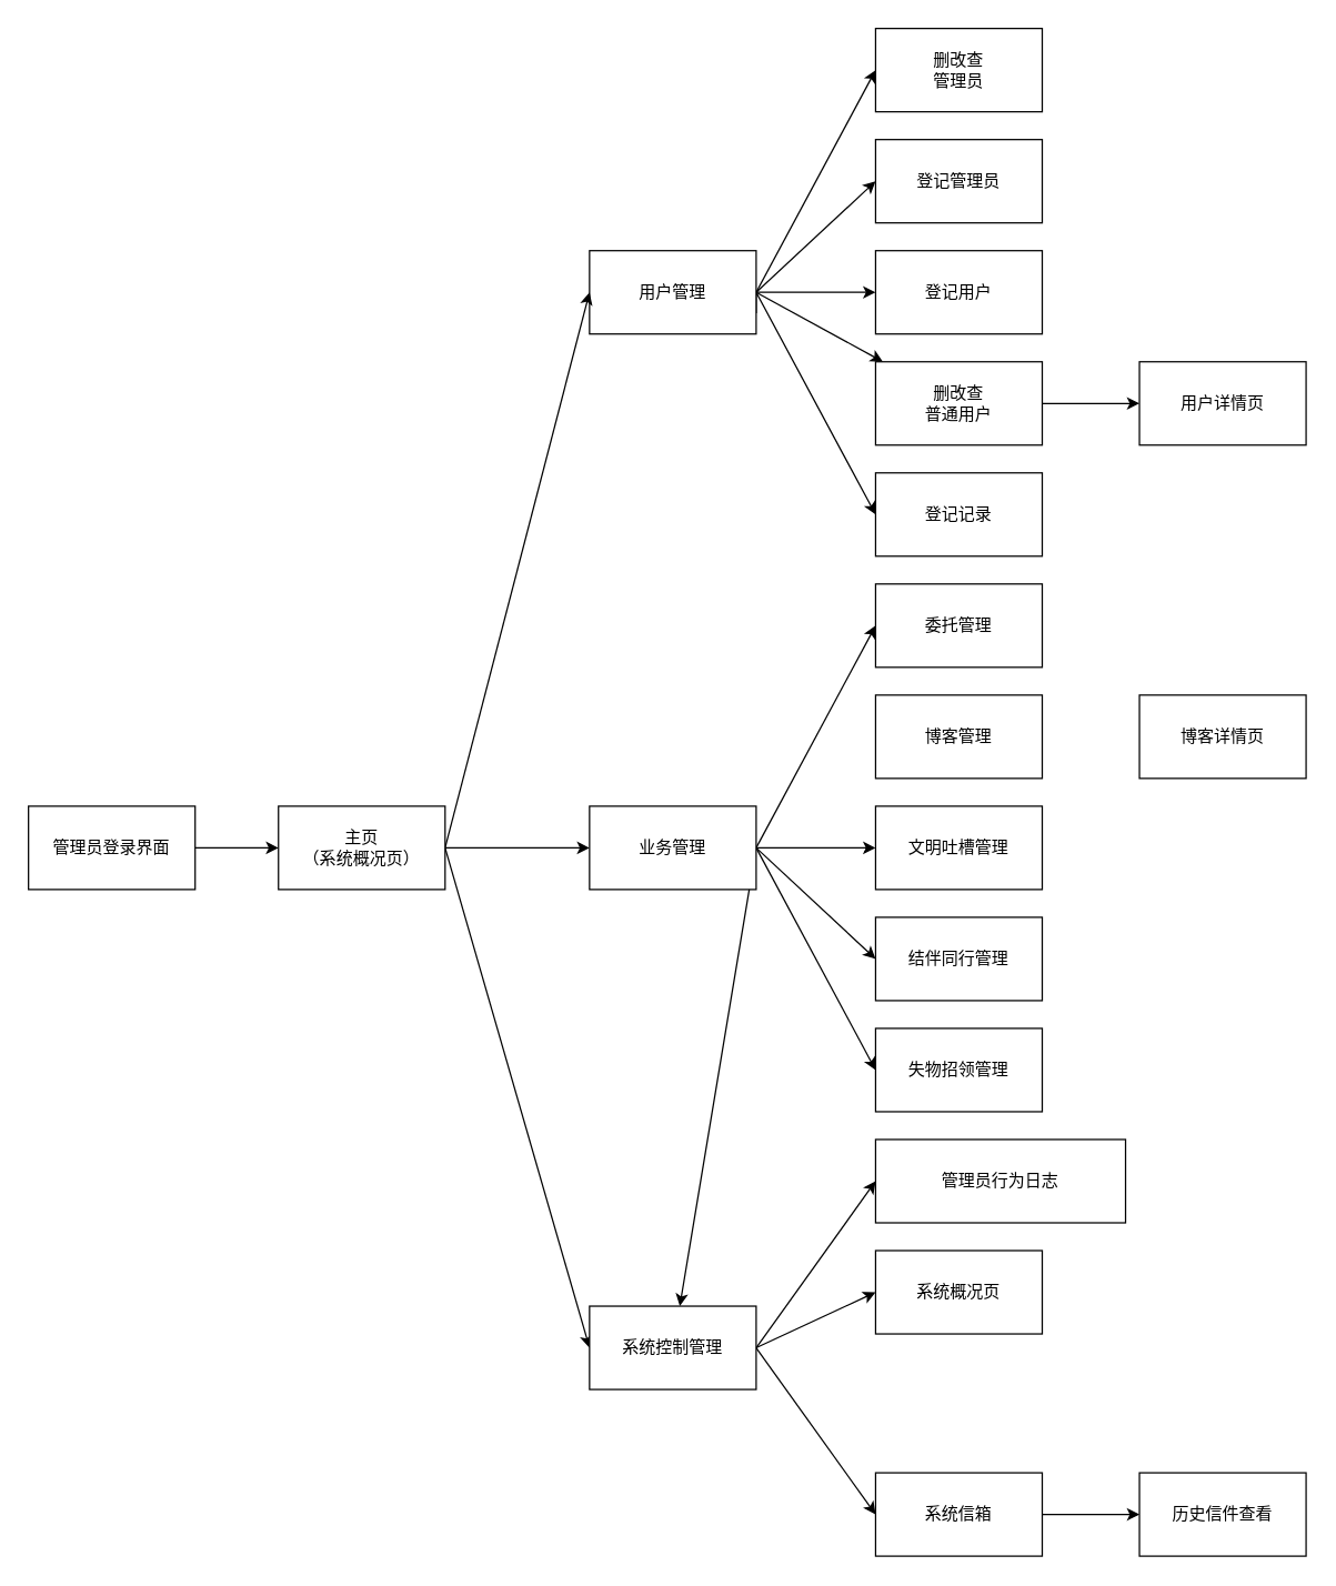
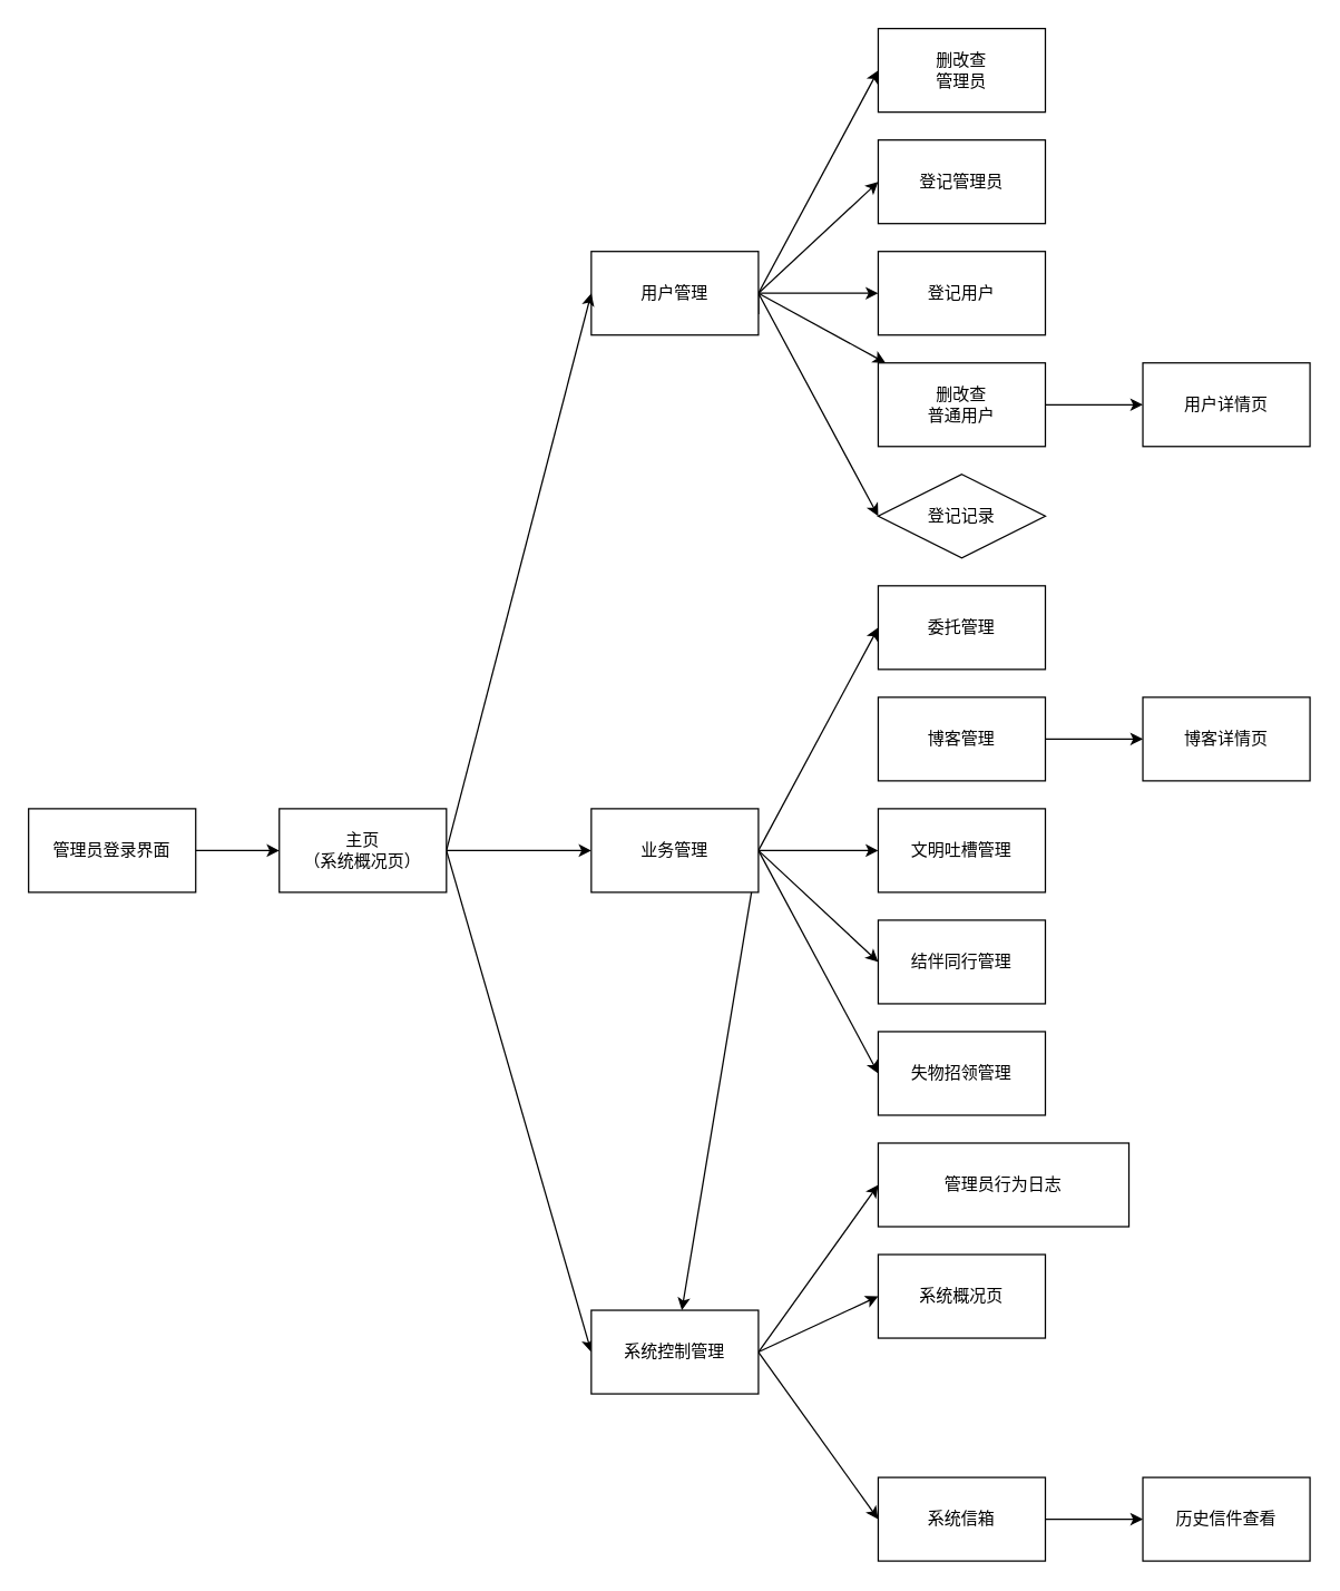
  <mxCell id="0" />
  <mxCell id="1" parent="0" />
  <mxCell id="2" value="" style="edgeStyle=none;rounded=0;orthogonalLoop=1;jettySize=auto;html=1;" edge="1" parent="1" source="3" target="19"><mxGeometry relative="1" as="geometry" /></mxCell>
  <mxCell id="3" value="管理员登录界面" style="rounded=0;whiteSpace=wrap;html=1;" vertex="1" parent="1"><mxGeometry x="20" y="580" width="120" height="60" as="geometry" /></mxCell>
  <mxCell id="4" value="" style="rounded=0;orthogonalLoop=1;jettySize=auto;html=1;exitX=1;exitY=0.5;exitDx=0;exitDy=0;" edge="1" parent="1" source="9" target="26"><mxGeometry relative="1" as="geometry" /></mxCell>
  <mxCell id="5" style="rounded=0;orthogonalLoop=1;jettySize=auto;html=1;exitX=1;exitY=0.75;exitDx=0;exitDy=0;entryX=0;entryY=0.5;entryDx=0;entryDy=0;" edge="1" parent="1" source="9" target="27"><mxGeometry relative="1" as="geometry"><Array as="points"><mxPoint x="544" y="210" /></Array></mxGeometry></mxCell>
  <mxCell id="6" style="edgeStyle=none;rounded=0;orthogonalLoop=1;jettySize=auto;html=1;exitX=1;exitY=0.5;exitDx=0;exitDy=0;entryX=0;entryY=0.5;entryDx=0;entryDy=0;" edge="1" parent="1" source="9" target="24"><mxGeometry relative="1" as="geometry" /></mxCell>
  <mxCell id="7" style="edgeStyle=none;rounded=0;orthogonalLoop=1;jettySize=auto;html=1;exitX=1;exitY=0.5;exitDx=0;exitDy=0;entryX=0;entryY=0.5;entryDx=0;entryDy=0;" edge="1" parent="1" source="9" target="36"><mxGeometry relative="1" as="geometry" /></mxCell>
  <mxCell id="8" style="edgeStyle=none;rounded=0;orthogonalLoop=1;jettySize=auto;html=1;exitX=1;exitY=0.5;exitDx=0;exitDy=0;entryX=0;entryY=0.5;entryDx=0;entryDy=0;" edge="1" parent="1" source="9" target="37"><mxGeometry relative="1" as="geometry" /></mxCell>
  <mxCell id="9" value="用户管理" style="rounded=0;whiteSpace=wrap;html=1;" vertex="1" parent="1"><mxGeometry x="424" y="180" width="120" height="60" as="geometry" /></mxCell>
  <mxCell id="10" style="edgeStyle=none;rounded=0;orthogonalLoop=1;jettySize=auto;html=1;exitX=1;exitY=0.5;exitDx=0;exitDy=0;entryX=0;entryY=0.5;entryDx=0;entryDy=0;" edge="1" parent="1" source="15" target="29"><mxGeometry relative="1" as="geometry" /></mxCell>
  <mxCell id="11" style="edgeStyle=none;rounded=0;orthogonalLoop=1;jettySize=auto;html=1;exitX=1;exitY=0.5;exitDx=0;exitDy=0;" edge="1" parent="1" source="15" target="23"><mxGeometry relative="1" as="geometry" /></mxCell>
  <mxCell id="12" style="edgeStyle=none;rounded=0;orthogonalLoop=1;jettySize=auto;html=1;exitX=1;exitY=0.5;exitDx=0;exitDy=0;entryX=0;entryY=0.5;entryDx=0;entryDy=0;" edge="1" parent="1" source="15" target="33"><mxGeometry relative="1" as="geometry" /></mxCell>
  <mxCell id="13" style="edgeStyle=none;rounded=0;orthogonalLoop=1;jettySize=auto;html=1;exitX=1;exitY=0.5;exitDx=0;exitDy=0;entryX=0;entryY=0.5;entryDx=0;entryDy=0;" edge="1" parent="1" source="15" target="34"><mxGeometry relative="1" as="geometry" /></mxCell>
  <mxCell id="14" style="edgeStyle=none;rounded=0;orthogonalLoop=1;jettySize=auto;html=1;exitX=1;exitY=0.5;exitDx=0;exitDy=0;entryX=0;entryY=0.5;entryDx=0;entryDy=0;" edge="1" parent="1" source="15" target="35"><mxGeometry relative="1" as="geometry" /></mxCell>
  <mxCell id="15" value="业务管理" style="rounded=0;whiteSpace=wrap;html=1;" vertex="1" parent="1"><mxGeometry x="424" y="580" width="120" height="60" as="geometry" /></mxCell>
  <mxCell id="16" style="edgeStyle=none;rounded=0;orthogonalLoop=1;jettySize=auto;html=1;exitX=1;exitY=0.5;exitDx=0;exitDy=0;entryX=0;entryY=0.5;entryDx=0;entryDy=0;" edge="1" parent="1" source="19" target="9"><mxGeometry relative="1" as="geometry" /></mxCell>
  <mxCell id="17" style="edgeStyle=none;rounded=0;orthogonalLoop=1;jettySize=auto;html=1;exitX=1;exitY=0.5;exitDx=0;exitDy=0;entryX=0;entryY=0.5;entryDx=0;entryDy=0;" edge="1" parent="1" source="19" target="15"><mxGeometry relative="1" as="geometry" /></mxCell>
  <mxCell id="18" style="edgeStyle=none;rounded=0;orthogonalLoop=1;jettySize=auto;html=1;exitX=1;exitY=0.5;exitDx=0;exitDy=0;entryX=0;entryY=0.5;entryDx=0;entryDy=0;" edge="1" parent="1" source="19" target="23"><mxGeometry relative="1" as="geometry" /></mxCell>
  <mxCell id="19" value="主页&lt;br&gt;（系统概况页）" style="rounded=0;whiteSpace=wrap;html=1;" vertex="1" parent="1"><mxGeometry x="200" y="580" width="120" height="60" as="geometry" /></mxCell>
  <mxCell id="20" style="edgeStyle=none;rounded=0;orthogonalLoop=1;jettySize=auto;html=1;entryX=0;entryY=0.5;entryDx=0;entryDy=0;exitX=1;exitY=0.5;exitDx=0;exitDy=0;" edge="1" parent="1" source="23" target="38"><mxGeometry relative="1" as="geometry" /></mxCell>
  <mxCell id="21" style="edgeStyle=none;rounded=0;orthogonalLoop=1;jettySize=auto;html=1;exitX=1;exitY=0.5;exitDx=0;exitDy=0;entryX=0;entryY=0.5;entryDx=0;entryDy=0;" edge="1" parent="1" source="23" target="39"><mxGeometry relative="1" as="geometry" /></mxCell>
  <mxCell id="22" style="edgeStyle=none;rounded=0;orthogonalLoop=1;jettySize=auto;html=1;exitX=1;exitY=0.5;exitDx=0;exitDy=0;entryX=0;entryY=0.5;entryDx=0;entryDy=0;" edge="1" parent="1" source="23" target="41"><mxGeometry relative="1" as="geometry" /></mxCell>
  <mxCell id="23" value="系统控制管理" style="rounded=0;whiteSpace=wrap;html=1;" vertex="1" parent="1"><mxGeometry x="424" y="940" width="120" height="60" as="geometry" /></mxCell>
  <mxCell id="24" value="登记用户" style="rounded=0;whiteSpace=wrap;html=1;" vertex="1" parent="1"><mxGeometry x="630" y="180" width="120" height="60" as="geometry" /></mxCell>
  <mxCell id="25" value="" style="edgeStyle=orthogonalEdgeStyle;rounded=0;orthogonalLoop=1;jettySize=auto;html=1;" edge="1" parent="1" source="26" target="28"><mxGeometry relative="1" as="geometry" /></mxCell>
  <mxCell id="26" value="删改查&lt;br&gt;普通用户" style="rounded=0;whiteSpace=wrap;html=1;" vertex="1" parent="1"><mxGeometry x="630" width="120" height="60" as="geometry" y="260" /></mxCell>
- <mxCell id="27" value="登记记录" style="rounded=0;whiteSpace=wrap;html=1;" vertex="1" parent="1"><mxGeometry x="630" y="340" width="120" height="60" as="geometry" /></mxCell>
+ <mxCell id="27" value="登记记录" style="rhombus;whiteSpace=wrap;html=1;" vertex="1" parent="1"><mxGeometry x="630" y="340" width="120" height="60" as="geometry" /></mxCell>
  <mxCell id="28" value="用户详情页" style="rounded=0;whiteSpace=wrap;html=1;" vertex="1" parent="1"><mxGeometry x="820" width="120" height="60" as="geometry" y="260" /></mxCell>
  <mxCell id="29" value="委托管理" style="rounded=0;whiteSpace=wrap;html=1;" vertex="1" parent="1"><mxGeometry x="630" y="420" width="120" height="60" as="geometry" /></mxCell>
+ <mxCell id="30" value="" style="edgeStyle=none;rounded=0;orthogonalLoop=1;jettySize=auto;html=1;" edge="1" parent="1" source="31" target="32"><mxGeometry relative="1" as="geometry" /></mxCell>
  <mxCell id="31" value="博客管理" style="rounded=0;whiteSpace=wrap;html=1;" vertex="1" parent="1"><mxGeometry x="630" y="500" width="120" height="60" as="geometry" /></mxCell>
  <mxCell id="32" value="博客详情页" style="rounded=0;whiteSpace=wrap;html=1;" vertex="1" parent="1"><mxGeometry x="820" y="500" width="120" height="60" as="geometry" /></mxCell>
  <mxCell id="33" value="文明吐槽管理" style="rounded=0;whiteSpace=wrap;html=1;" vertex="1" parent="1"><mxGeometry x="630" y="580" width="120" height="60" as="geometry" /></mxCell>
  <mxCell id="34" value="结伴同行管理" style="rounded=0;whiteSpace=wrap;html=1;" vertex="1" parent="1"><mxGeometry x="630" y="660" width="120" height="60" as="geometry" /></mxCell>
  <mxCell id="35" value="失物招领管理" style="rounded=0;whiteSpace=wrap;html=1;" vertex="1" parent="1"><mxGeometry x="630" y="740" width="120" height="60" as="geometry" /></mxCell>
  <mxCell id="36" value="登记管理员" style="rounded=0;whiteSpace=wrap;html=1;" vertex="1" parent="1"><mxGeometry x="630" y="100" width="120" height="60" as="geometry" /></mxCell>
  <mxCell id="37" value="删改查&lt;br&gt;管理员" style="rounded=0;whiteSpace=wrap;html=1;" vertex="1" parent="1"><mxGeometry x="630" y="20" width="120" height="60" as="geometry" /></mxCell>
  <mxCell id="38" value="管理员行为日志" style="rounded=0;whiteSpace=wrap;html=1;" vertex="1" parent="1"><mxGeometry x="630" y="820" width="180" height="60" as="geometry" /></mxCell>
  <mxCell id="39" value="系统概况页" style="rounded=0;whiteSpace=wrap;html=1;" vertex="1" parent="1"><mxGeometry x="630" y="900" width="120" height="60" as="geometry" /></mxCell>
  <mxCell id="40" value="" style="edgeStyle=none;rounded=0;orthogonalLoop=1;jettySize=auto;html=1;" edge="1" parent="1" source="41" target="42"><mxGeometry relative="1" as="geometry" /></mxCell>
  <mxCell id="41" value="系统信箱" style="rounded=0;whiteSpace=wrap;html=1;" vertex="1" parent="1"><mxGeometry x="630" y="1060" width="120" height="60" as="geometry" /></mxCell>
  <mxCell id="42" value="历史信件查看" style="rounded=0;whiteSpace=wrap;html=1;" vertex="1" parent="1"><mxGeometry x="820" y="1060" width="120" height="60" as="geometry" /></mxCell>
